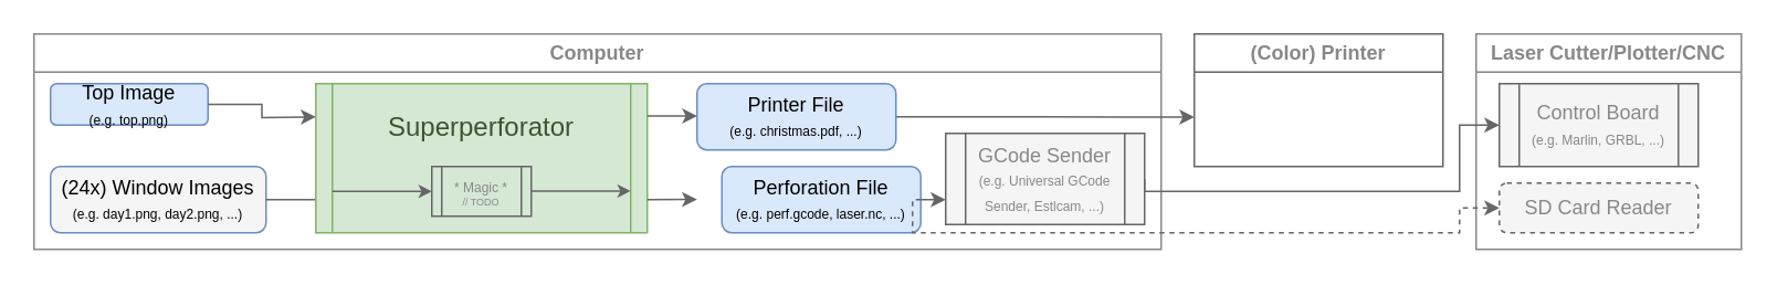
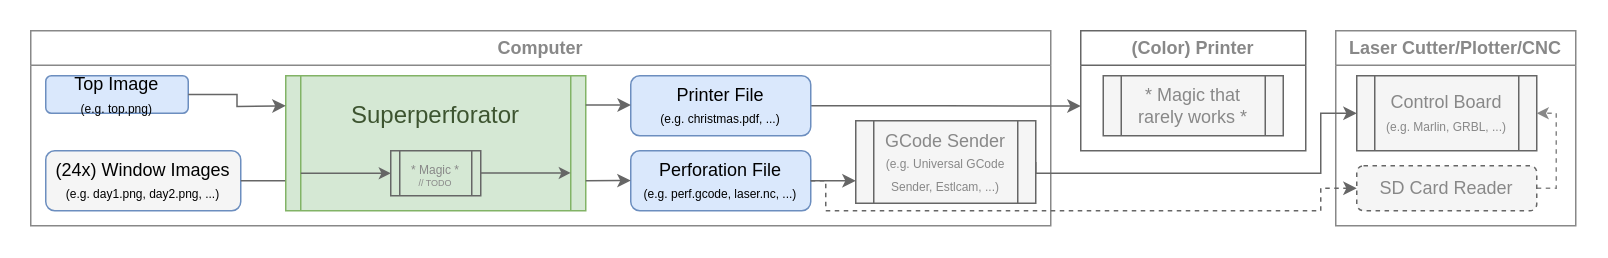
  <mxCell id="0" />
  <mxCell id="1" parent="0" />
  <mxCell id="2" value="Computer" style="swimlane;whiteSpace=wrap;html=1;startSize=23;fontColor=#888888;fillColor=none;strokeColor=#888888;" vertex="1" parent="1"><mxGeometry x="20" y="20" width="680" height="130" as="geometry" /></mxCell>
  <mxCell id="3" value="Top Image&lt;div&gt;&lt;font style=&quot;font-size: 8px;&quot;&gt;(e.g. top.png)&lt;/font&gt;&lt;/div&gt;" style="rounded=1;whiteSpace=wrap;html=1;fillColor=#dae8fc;strokeColor=#6c8ebf;" vertex="1" parent="2"><mxGeometry x="10" y="30" width="95" height="25" as="geometry" /></mxCell>
  <mxCell id="4" value="(24x) Window Images&lt;div&gt;&lt;font style=&quot;font-size: 8px;&quot;&gt;(e.g. day1.png, day2.png, ...)&lt;/font&gt;&lt;/div&gt;" style="rounded=1;whiteSpace=wrap;html=1;fillColor=#f5f5f5;strokeColor=#6c8ebf;" vertex="1" parent="2"><mxGeometry x="10" y="80" width="130" height="40" as="geometry" /></mxCell>
  <mxCell id="5" value="&lt;font style=&quot;font-size: 16px;&quot;&gt;Superperforator&lt;/font&gt;&lt;div style=&quot;font-size: 16px;&quot;&gt;&lt;font style=&quot;font-size: 16px;&quot;&gt;&lt;br&gt;&lt;/font&gt;&lt;/div&gt;&lt;div style=&quot;font-size: 16px;&quot;&gt;&lt;br&gt;&lt;/div&gt;" style="shape=process;whiteSpace=wrap;html=1;backgroundOutline=1;fillColor=#d5e8d4;strokeColor=#82b366;fontColor=#3D5430;size=0.05;" vertex="1" parent="2"><mxGeometry x="170" y="30" width="200" height="90" as="geometry" /></mxCell>
  <mxCell id="6" style="edgeStyle=orthogonalEdgeStyle;rounded=0;orthogonalLoop=1;jettySize=auto;html=1;exitX=1;exitY=0.5;exitDx=0;exitDy=0;fillColor=#f5f5f5;strokeColor=#666666;" edge="1" parent="2" source="3"><mxGeometry relative="1" as="geometry"><mxPoint x="170" y="50" as="targetPoint" /></mxGeometry></mxCell>
  <mxCell id="7" style="edgeStyle=orthogonalEdgeStyle;rounded=0;orthogonalLoop=1;jettySize=auto;html=1;exitX=1;exitY=0.5;exitDx=0;exitDy=0;entryX=-0.002;entryY=0.78;entryDx=0;entryDy=0;entryPerimeter=0;fillColor=#f5f5f5;strokeColor=#666666;endArrow=none;" edge="1" parent="2" source="4" target="5"><mxGeometry relative="1" as="geometry"><mxPoint x="160" y="100" as="targetPoint" /></mxGeometry></mxCell>
  <mxCell id="8" value="&lt;font style=&quot;font-size: 8px;&quot;&gt;* Magic *&lt;/font&gt;&lt;div style=&quot;font-size: 6px;&quot;&gt;&lt;font style=&quot;font-size: 6px;&quot;&gt;// TODO&lt;/font&gt;&lt;/div&gt;" style="shape=process;whiteSpace=wrap;html=1;backgroundOutline=1;fillColor=none;fontColor=#888888;strokeColor=#666666;" vertex="1" parent="2"><mxGeometry x="240" y="80" width="60" height="30" as="geometry" /></mxCell>
  <mxCell id="9" value="" style="endArrow=classic;html=1;rounded=0;entryX=0;entryY=0.5;entryDx=0;entryDy=0;fontColor=#888888;strokeColor=#666666;endSize=5;fillColor=#f5f5f5;" edge="1" parent="2" target="8"><mxGeometry width="50" height="50" relative="1" as="geometry"><mxPoint x="180" y="95" as="sourcePoint" /><mxPoint x="380" y="40" as="targetPoint" /></mxGeometry></mxCell>
  <mxCell id="10" value="" style="endArrow=classic;html=1;rounded=0;entryX=0;entryY=0.5;entryDx=0;entryDy=0;fontColor=#888888;strokeColor=#666666;endSize=5;fillColor=#f5f5f5;" edge="1" parent="2"><mxGeometry width="50" height="50" relative="1" as="geometry"><mxPoint x="300" y="94.8" as="sourcePoint" /><mxPoint x="360" y="94.8" as="targetPoint" /></mxGeometry></mxCell>
  <mxCell id="11" style="edgeStyle=orthogonalEdgeStyle;rounded=0;orthogonalLoop=1;jettySize=auto;html=1;exitX=1;exitY=0.5;exitDx=0;exitDy=0;fillColor=#f5f5f5;strokeColor=#666666;" edge="1" parent="2" source="12"><mxGeometry relative="1" as="geometry"><mxPoint x="700" y="50.19" as="targetPoint" /></mxGeometry></mxCell>
  <mxCell id="12" value="&lt;div&gt;&lt;font style=&quot;&quot;&gt;Printer File&lt;/font&gt;&lt;/div&gt;&lt;div&gt;&lt;font style=&quot;font-size: 8px;&quot;&gt;(e.g. christmas.pdf, ...)&lt;/font&gt;&lt;/div&gt;" style="rounded=1;whiteSpace=wrap;html=1;fillColor=#dae8fc;strokeColor=#6c8ebf;" vertex="1" parent="2"><mxGeometry x="400" y="30" width="120" height="40" as="geometry" /></mxCell>
- <mxCell id="13" value="&lt;div&gt;&lt;font style=&quot;&quot;&gt;Perforation File&lt;/font&gt;&lt;/div&gt;&lt;div&gt;&lt;font style=&quot;font-size: 8px;&quot;&gt;(e.g. perf.gcode, laser.nc, ...)&lt;/font&gt;&lt;/div&gt;" style="rounded=1;whiteSpace=wrap;html=1;fillColor=#dae8fc;strokeColor=#6c8ebf;" vertex="1" parent="2"><mxGeometry x="415" y="80" width="120" height="40" as="geometry" /></mxCell>
+ <mxCell id="13" value="&lt;div&gt;&lt;font style=&quot;&quot;&gt;Perforation File&lt;/font&gt;&lt;/div&gt;&lt;div&gt;&lt;font style=&quot;font-size: 8px;&quot;&gt;(e.g. perf.gcode, laser.nc, ...)&lt;/font&gt;&lt;/div&gt;" style="rounded=1;whiteSpace=wrap;html=1;fillColor=#dae8fc;strokeColor=#6c8ebf;" vertex="1" parent="2"><mxGeometry x="400" y="80" width="120" height="40" as="geometry" /></mxCell>
  <mxCell id="14" style="edgeStyle=orthogonalEdgeStyle;rounded=0;orthogonalLoop=1;jettySize=auto;html=1;exitX=1;exitY=0.25;exitDx=0;exitDy=0;entryX=0.001;entryY=0.586;entryDx=0;entryDy=0;entryPerimeter=0;fillColor=#f5f5f5;strokeColor=#666666;" edge="1" parent="2"><mxGeometry relative="1" as="geometry"><mxPoint x="370" y="49.53" as="sourcePoint" /><mxPoint x="400.12" y="50.47" as="targetPoint" /></mxGeometry></mxCell>
  <mxCell id="15" style="edgeStyle=orthogonalEdgeStyle;rounded=0;orthogonalLoop=1;jettySize=auto;html=1;exitX=1;exitY=0.75;exitDx=0;exitDy=0;entryX=0;entryY=0.438;entryDx=0;entryDy=0;entryPerimeter=0;fillColor=#f5f5f5;strokeColor=#666666;" edge="1" parent="2"><mxGeometry relative="1" as="geometry"><mxPoint x="370" y="99.94" as="sourcePoint" /><mxPoint x="400" y="99.96" as="targetPoint" /></mxGeometry></mxCell>
  <mxCell id="16" value="GCode Sender&lt;div&gt;&lt;font style=&quot;font-size: 8px;&quot;&gt;(e.g. Universal GCode Sender, Estlcam, ...)&lt;/font&gt;&lt;/div&gt;" style="shape=process;whiteSpace=wrap;html=1;backgroundOutline=1;fillColor=#f5f5f5;fontColor=#888888;strokeColor=#666666;" vertex="1" parent="2"><mxGeometry x="550" y="60" width="120" height="55" as="geometry" /></mxCell>
  <mxCell id="17" style="edgeStyle=orthogonalEdgeStyle;rounded=0;orthogonalLoop=1;jettySize=auto;html=1;exitX=1;exitY=0.5;exitDx=0;exitDy=0;fillColor=#f5f5f5;strokeColor=#666666;" edge="1" parent="2" source="13"><mxGeometry relative="1" as="geometry"><mxPoint x="550" y="100" as="targetPoint" /></mxGeometry></mxCell>
  <mxCell id="18" value="Laser Cutter/Plotter/CNC" style="swimlane;whiteSpace=wrap;html=1;startSize=23;strokeColor=#888888;fontColor=#888888;fillColor=none;" vertex="1" parent="1"><mxGeometry x="890" y="20" width="160" height="130" as="geometry" /></mxCell>
  <mxCell id="19" value="Control Board&lt;div&gt;&lt;font style=&quot;font-size: 8px;&quot;&gt;(e.g. Marlin, GRBL, ...)&lt;/font&gt;&lt;/div&gt;" style="shape=process;whiteSpace=wrap;html=1;backgroundOutline=1;fontColor=#888888;strokeColor=#666666;fillColor=#f5f5f5;" vertex="1" parent="18"><mxGeometry x="14" y="30" width="120" height="50" as="geometry" /></mxCell>
+ <mxCell id="20" style="edgeStyle=orthogonalEdgeStyle;rounded=0;orthogonalLoop=1;jettySize=auto;html=1;exitX=1;exitY=0.5;exitDx=0;exitDy=0;entryX=1;entryY=0.5;entryDx=0;entryDy=0;endSize=5;strokeColor=#888888;dashed=1;" edge="1" parent="18" source="21" target="19"><mxGeometry relative="1" as="geometry"><Array as="points"><mxPoint x="147" y="105" /><mxPoint x="147" y="55" /></Array></mxGeometry></mxCell>
  <mxCell id="21" value="SD Card Reader" style="whiteSpace=wrap;html=1;strokeColor=#666666;fontColor=#888888;dashed=1;fillColor=#f5f5f5;rounded=1;" vertex="1" parent="18"><mxGeometry x="14" y="90" width="120" height="30" as="geometry" /></mxCell>
  <mxCell id="22" style="edgeStyle=orthogonalEdgeStyle;rounded=0;orthogonalLoop=1;jettySize=auto;html=1;exitX=1;exitY=0.5;exitDx=0;exitDy=0;entryX=0;entryY=0.5;entryDx=0;entryDy=0;fillColor=#f5f5f5;strokeColor=#666666;" edge="1" parent="1" source="16" target="19"><mxGeometry relative="1" as="geometry"><Array as="points"><mxPoint x="880" y="115" /><mxPoint x="880" y="75" /></Array></mxGeometry></mxCell>
  <mxCell id="23" style="edgeStyle=orthogonalEdgeStyle;rounded=0;orthogonalLoop=1;jettySize=auto;html=1;exitX=1;exitY=0.5;exitDx=0;exitDy=0;entryX=0;entryY=0.5;entryDx=0;entryDy=0;fillColor=#f5f5f5;strokeColor=#666666;dashed=1;" edge="1" parent="1" source="13" target="21"><mxGeometry relative="1" as="geometry"><mxPoint x="720" y="170" as="targetPoint" /><Array as="points"><mxPoint x="550" y="120" /><mxPoint x="550" y="140" /><mxPoint x="880" y="140" /><mxPoint x="880" y="125" /></Array></mxGeometry></mxCell>
  <mxCell id="24" value="(Color) Printer" style="swimlane;whiteSpace=wrap;html=1;fillColor=none;fontColor=#888888;strokeColor=#666666;" vertex="1" parent="1"><mxGeometry x="720" y="20" width="150" height="80" as="geometry" /></mxCell>
+ <mxCell id="25" value="* Magic that rarely works *" style="shape=process;whiteSpace=wrap;html=1;backgroundOutline=1;fontColor=#888888;strokeColor=#666666;fillColor=#f5f5f5;" vertex="1" parent="24"><mxGeometry x="15" y="30" width="120" height="40" as="geometry" /></mxCell>
